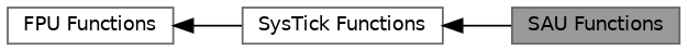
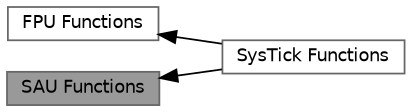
  digraph {
    rankdir=LR
    node [color=grey40 fillcolor=white fontname=Helvetica fontsize=10 shape=box style=filled]
    edge [dir=back fontname=Helvetica fontsize=10 labelfontname=Helvetica labelfontsize=10 shape=plaintext style=solid]
    n1 [height=0.2 label="FPU Functions" width=0.4]
    n2 [height=0.2 label="SysTick Functions" width=0.4]
    n3 [color=gray40 fillcolor=grey60 fontcolor=black height=0.2 label="SAU Functions" width=0.4]
    n1 -> n2
-   n2 -> n3
+   n3 -> n2
  }
